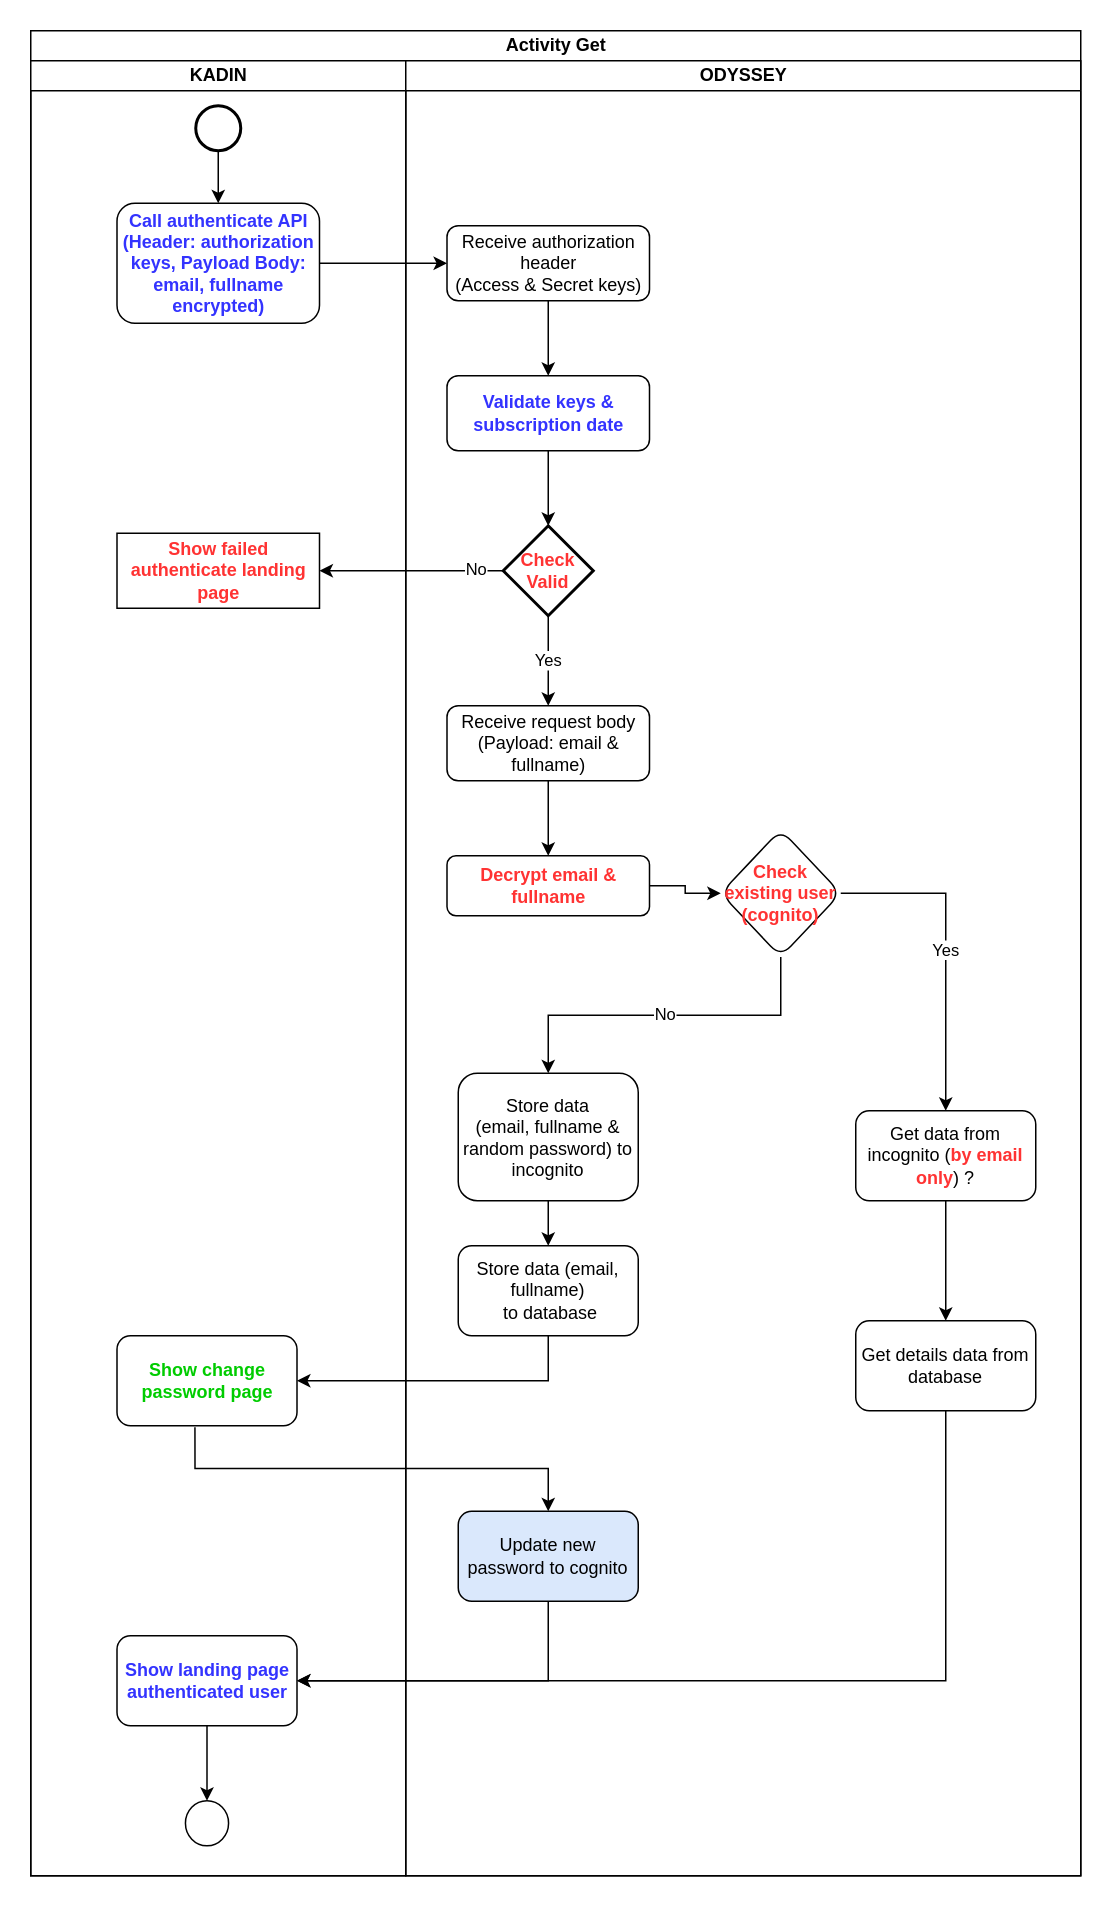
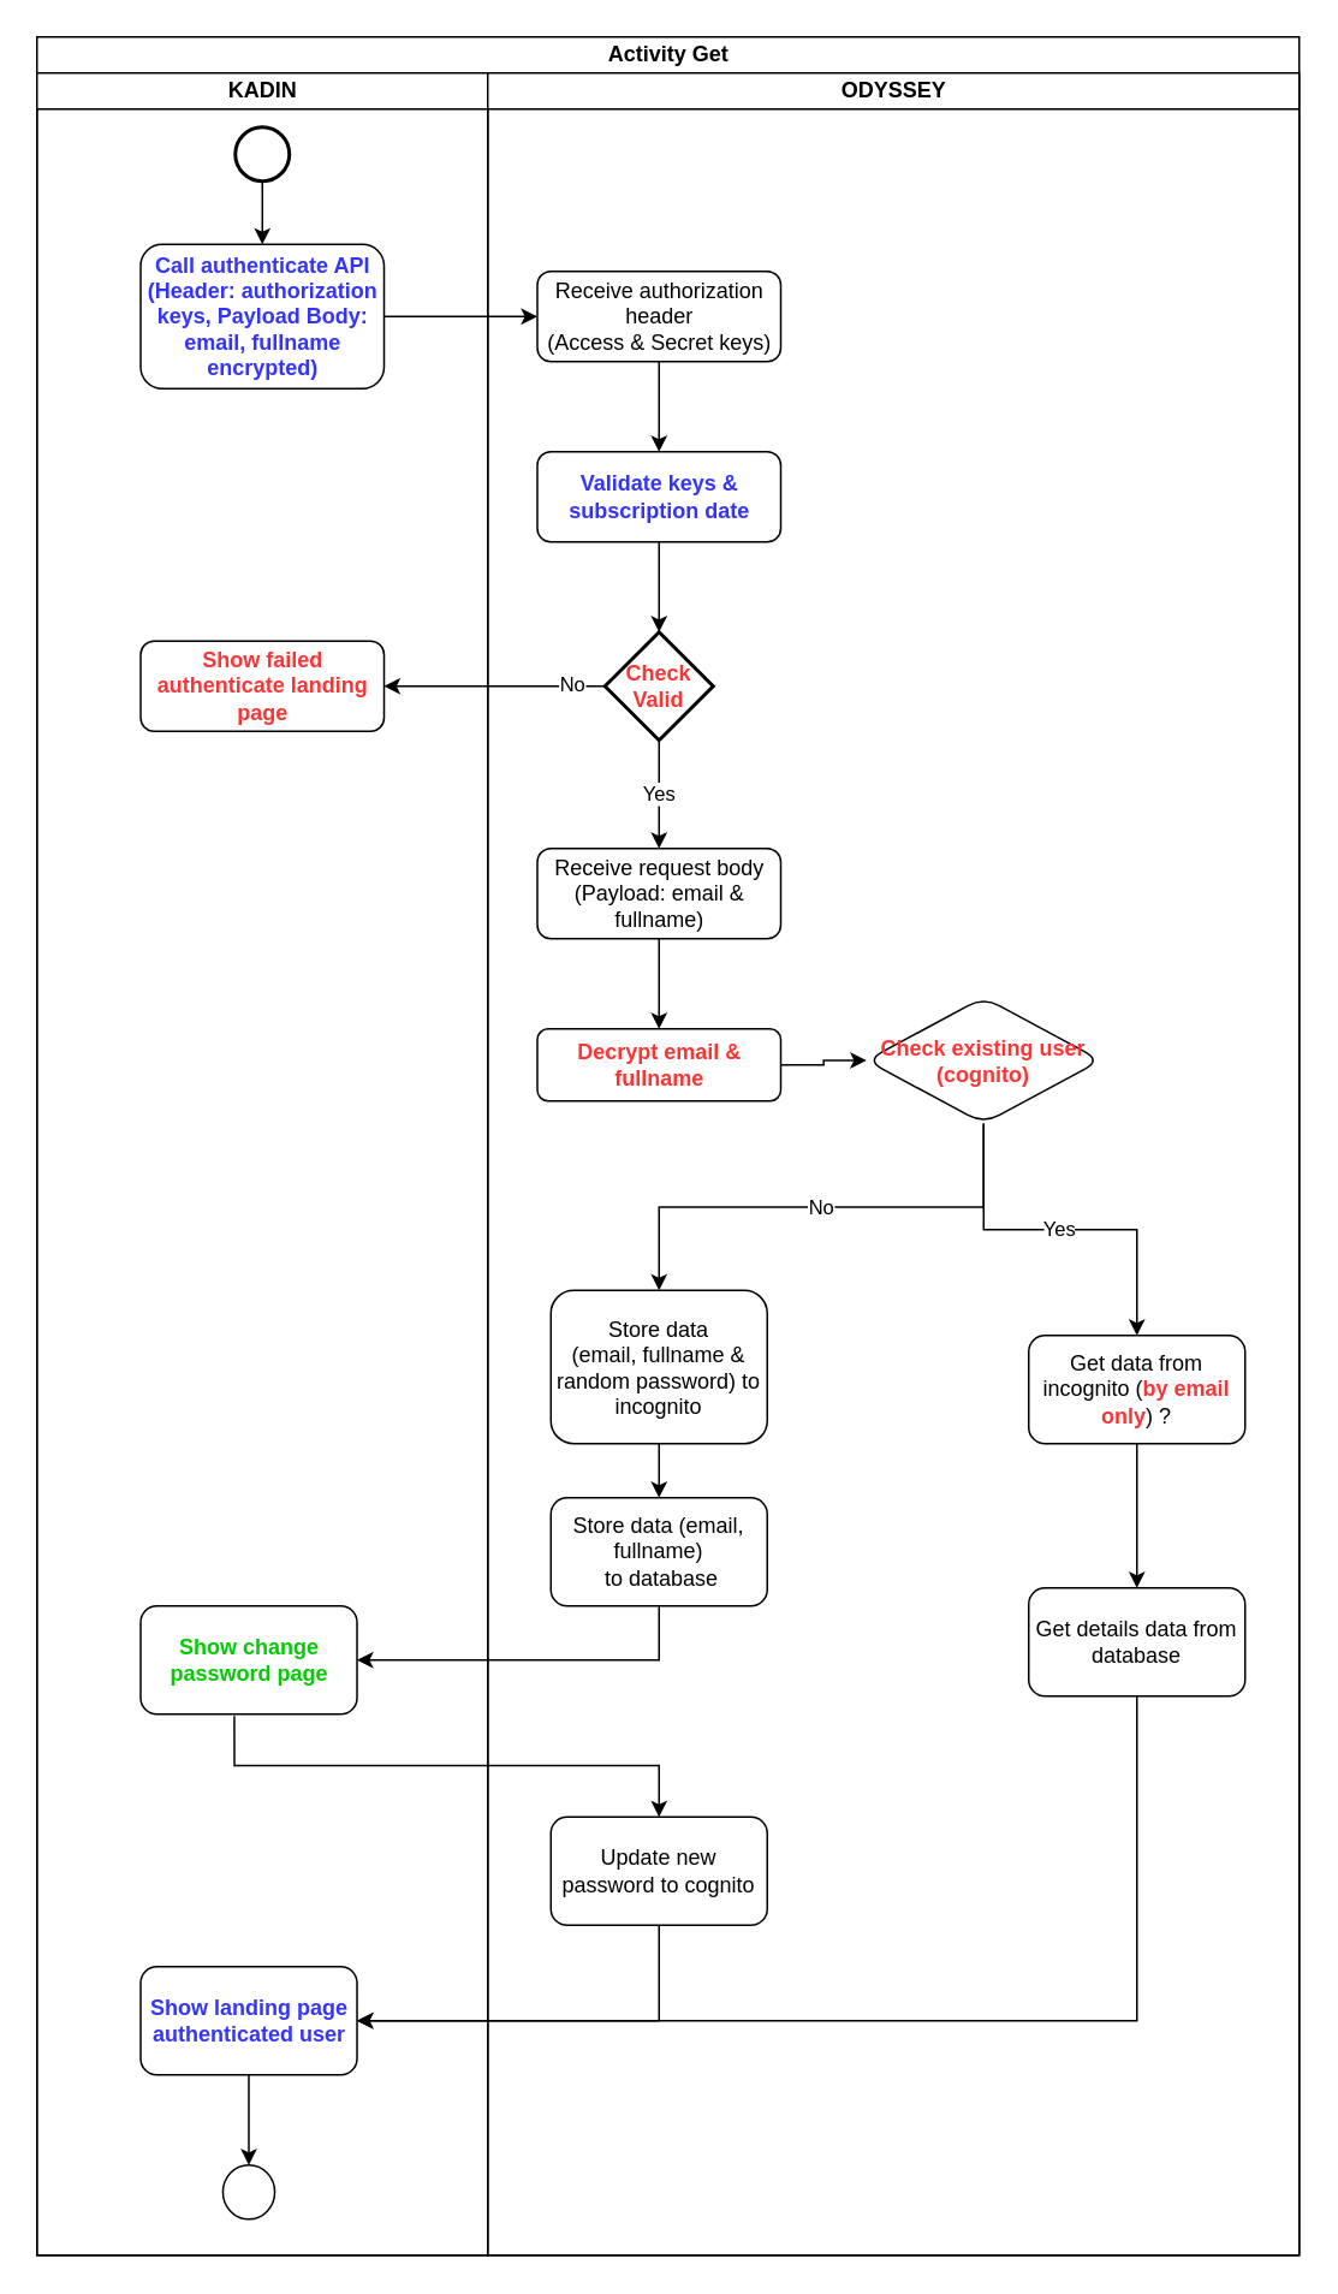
  <mxCell id="0" />
  <mxCell id="1" parent="0" />
  <mxCell id="2" value="Activity Get" style="swimlane;childLayout=stackLayout;resizeParent=1;resizeParentMax=0;startSize=20;html=1;" vertex="1" parent="1"><mxGeometry x="20" y="20" width="700" height="1230" as="geometry" /></mxCell>
  <mxCell id="3" value="KADIN" style="swimlane;startSize=20;html=1;" vertex="1" parent="2"><mxGeometry y="20" width="250" height="1210" as="geometry" /></mxCell>
  <mxCell id="4" value="Call authenticate API (Header: authorization keys, Payload Body: email, fullname encrypted)" style="rounded=1;whiteSpace=wrap;html=1;fontColor=#3333FF;fontStyle=1" vertex="1" parent="3"><mxGeometry x="57.5" y="95" width="135" height="80" as="geometry" /></mxCell>
  <mxCell id="5" value="" style="edgeStyle=orthogonalEdgeStyle;rounded=0;orthogonalLoop=1;jettySize=auto;html=1;" edge="1" parent="3" source="6" target="4"><mxGeometry relative="1" as="geometry" /></mxCell>
  <mxCell id="6" value="" style="strokeWidth=2;html=1;shape=mxgraph.flowchart.start_2;whiteSpace=wrap;" vertex="1" parent="3"><mxGeometry x="110" y="30" width="30" height="30" as="geometry" /></mxCell>
- <mxCell id="7" value="Show failed authenticate landing page" style="whiteSpace=wrap;html=1;fontColor=#FF3333;fontStyle=1;rounded=0;" vertex="1" parent="3"><mxGeometry x="57.5" y="315" width="135" height="50" as="geometry" /></mxCell>
+ <mxCell id="7" value="Show failed authenticate landing page" style="rounded=1;whiteSpace=wrap;html=1;fontColor=#FF3333;fontStyle=1" vertex="1" parent="3"><mxGeometry x="57.5" y="315" width="135" height="50" as="geometry" /></mxCell>
  <mxCell id="8" value="" style="edgeStyle=orthogonalEdgeStyle;rounded=0;orthogonalLoop=1;jettySize=auto;html=1;" edge="1" parent="3" source="9" target="11"><mxGeometry relative="1" as="geometry" /></mxCell>
  <mxCell id="9" value="Show landing page authenticated user" style="whiteSpace=wrap;html=1;rounded=1;fontColor=#3333FF;fontStyle=1" vertex="1" parent="3"><mxGeometry x="57.5" y="1050" width="120" height="60" as="geometry" /></mxCell>
  <mxCell id="10" value="Show change password page" style="whiteSpace=wrap;html=1;rounded=1;fontColor=#00CC00;fontStyle=1" vertex="1" parent="3"><mxGeometry x="57.5" y="850" width="120" height="60" as="geometry" /></mxCell>
  <mxCell id="11" value="" style="ellipse;whiteSpace=wrap;html=1;rounded=1;" vertex="1" parent="3"><mxGeometry x="103.12" y="1160" width="28.75" height="30" as="geometry" /></mxCell>
  <mxCell id="12" style="edgeStyle=orthogonalEdgeStyle;rounded=0;orthogonalLoop=1;jettySize=auto;html=1;" edge="1" parent="2" source="4" target="21"><mxGeometry relative="1" as="geometry" /></mxCell>
  <mxCell id="13" value="" style="edgeStyle=orthogonalEdgeStyle;rounded=0;orthogonalLoop=1;jettySize=auto;html=1;" edge="1" parent="2" source="25" target="7"><mxGeometry relative="1" as="geometry" /></mxCell>
  <mxCell id="14" value="No" style="edgeLabel;html=1;align=center;verticalAlign=middle;resizable=0;points=[];" vertex="1" connectable="0" parent="13"><mxGeometry x="-0.688" y="-2" relative="1" as="geometry"><mxPoint as="offset" /></mxGeometry></mxCell>
  <mxCell id="15" style="edgeStyle=orthogonalEdgeStyle;rounded=0;orthogonalLoop=1;jettySize=auto;html=1;exitX=0.5;exitY=1;exitDx=0;exitDy=0;" edge="1" parent="2" source="36" target="9"><mxGeometry relative="1" as="geometry"><Array as="points"><mxPoint x="610" y="1100" /></Array></mxGeometry></mxCell>
  <mxCell id="16" value="" style="edgeStyle=orthogonalEdgeStyle;rounded=0;orthogonalLoop=1;jettySize=auto;html=1;exitX=0.5;exitY=1;exitDx=0;exitDy=0;" edge="1" parent="2" source="37" target="10"><mxGeometry relative="1" as="geometry" /></mxCell>
  <mxCell id="17" value="" style="edgeStyle=orthogonalEdgeStyle;rounded=0;orthogonalLoop=1;jettySize=auto;html=1;exitX=0.433;exitY=1.017;exitDx=0;exitDy=0;exitPerimeter=0;" edge="1" parent="2" source="10" target="39"><mxGeometry relative="1" as="geometry" /></mxCell>
  <mxCell id="18" value="" style="edgeStyle=orthogonalEdgeStyle;rounded=0;orthogonalLoop=1;jettySize=auto;html=1;exitX=0.5;exitY=1;exitDx=0;exitDy=0;entryX=1;entryY=0.5;entryDx=0;entryDy=0;" edge="1" parent="2" source="39" target="9"><mxGeometry relative="1" as="geometry" /></mxCell>
  <mxCell id="19" value="ODYSSEY" style="swimlane;startSize=20;html=1;" vertex="1" parent="2"><mxGeometry x="250" y="20" width="450" height="1210" as="geometry" /></mxCell>
  <mxCell id="20" style="edgeStyle=orthogonalEdgeStyle;rounded=0;orthogonalLoop=1;jettySize=auto;html=1;" edge="1" parent="19" source="21" target="23"><mxGeometry relative="1" as="geometry" /></mxCell>
  <mxCell id="21" value="Receive authorization header&lt;br&gt;(Access &amp;amp; Secret keys)" style="rounded=1;whiteSpace=wrap;html=1;" vertex="1" parent="19"><mxGeometry x="27.5" y="110" width="135" height="50" as="geometry" /></mxCell>
  <mxCell id="22" value="" style="edgeStyle=orthogonalEdgeStyle;rounded=0;orthogonalLoop=1;jettySize=auto;html=1;" edge="1" parent="19" source="23" target="25"><mxGeometry relative="1" as="geometry" /></mxCell>
  <mxCell id="23" value="Validate keys &amp;amp; subscription date" style="rounded=1;whiteSpace=wrap;html=1;fontColor=#3333FF;fontStyle=1" vertex="1" parent="19"><mxGeometry x="27.5" y="210" width="135" height="50" as="geometry" /></mxCell>
  <mxCell id="24" value="Yes" style="edgeStyle=orthogonalEdgeStyle;rounded=0;orthogonalLoop=1;jettySize=auto;html=1;" edge="1" parent="19" source="25" target="27"><mxGeometry relative="1" as="geometry" /></mxCell>
  <mxCell id="25" value="Check Valid" style="strokeWidth=2;html=1;shape=mxgraph.flowchart.decision;whiteSpace=wrap;fontColor=#FF3333;fontStyle=1" vertex="1" parent="19"><mxGeometry x="65" y="310" width="60" height="60" as="geometry" /></mxCell>
  <mxCell id="26" style="edgeStyle=orthogonalEdgeStyle;rounded=0;orthogonalLoop=1;jettySize=auto;html=1;" edge="1" parent="19" source="27" target="30"><mxGeometry relative="1" as="geometry" /></mxCell>
  <mxCell id="27" value="Receive request body&lt;br&gt;(Payload: email &amp;amp; fullname)" style="rounded=1;whiteSpace=wrap;html=1;" vertex="1" parent="19"><mxGeometry x="27.5" y="430" width="135" height="50" as="geometry" /></mxCell>
  <mxCell id="28" value="No" style="edgeStyle=orthogonalEdgeStyle;rounded=0;orthogonalLoop=1;jettySize=auto;html=1;exitX=0.5;exitY=1;exitDx=0;exitDy=0;" edge="1" parent="19" source="33" target="31"><mxGeometry relative="1" as="geometry" /></mxCell>
  <mxCell id="29" value="" style="edgeStyle=orthogonalEdgeStyle;rounded=0;orthogonalLoop=1;jettySize=auto;html=1;" edge="1" parent="19" source="30" target="33"><mxGeometry relative="1" as="geometry" /></mxCell>
  <mxCell id="30" value="Decrypt email &amp;amp; fullname" style="rounded=1;whiteSpace=wrap;html=1;fontColor=#FF3333;fontStyle=1" vertex="1" parent="19"><mxGeometry x="27.5" y="530" width="135" height="40" as="geometry" /></mxCell>
  <mxCell id="31" value="Store data&lt;br&gt;(email, fullname &amp;amp; random password) to incognito" style="whiteSpace=wrap;html=1;rounded=1;" vertex="1" parent="19"><mxGeometry x="35" y="675" width="120" height="85" as="geometry" /></mxCell>
  <mxCell id="32" value="Yes" style="edgeStyle=orthogonalEdgeStyle;rounded=0;orthogonalLoop=1;jettySize=auto;html=1;" edge="1" parent="19" source="33" target="35"><mxGeometry relative="1" as="geometry" /></mxCell>
- <mxCell id="33" value="Check existing user (cognito)" style="rhombus;whiteSpace=wrap;html=1;rounded=1;fontStyle=1;fontColor=#FF3333;" vertex="1" parent="19"><mxGeometry x="210" y="512.5" width="80" height="85" as="geometry" /></mxCell>
+ <mxCell id="33" value="Check existing user (cognito)" style="rhombus;whiteSpace=wrap;html=1;rounded=1;fontStyle=1;fontColor=#FF3333;" vertex="1" parent="19"><mxGeometry x="210" y="512.5" width="130" height="70" as="geometry" /></mxCell>
  <mxCell id="34" value="" style="edgeStyle=orthogonalEdgeStyle;rounded=0;orthogonalLoop=1;jettySize=auto;html=1;" edge="1" parent="19" source="35" target="36"><mxGeometry relative="1" as="geometry" /></mxCell>
  <mxCell id="35" value="Get data from incognito (&lt;b&gt;&lt;font color=&quot;#ff3333&quot;&gt;by email only&lt;/font&gt;&lt;/b&gt;) ?" style="whiteSpace=wrap;html=1;rounded=1;" vertex="1" parent="19"><mxGeometry x="300" y="700" width="120" height="60" as="geometry" /></mxCell>
  <mxCell id="36" value="Get details data from database" style="whiteSpace=wrap;html=1;rounded=1;" vertex="1" parent="19"><mxGeometry x="300" y="840" width="120" height="60" as="geometry" /></mxCell>
  <mxCell id="37" value="Store data (email, fullname)&lt;br&gt;&amp;nbsp;to database" style="whiteSpace=wrap;html=1;rounded=1;" vertex="1" parent="19"><mxGeometry x="35" y="790" width="120" height="60" as="geometry" /></mxCell>
  <mxCell id="38" value="" style="edgeStyle=orthogonalEdgeStyle;rounded=0;orthogonalLoop=1;jettySize=auto;html=1;" edge="1" parent="19" source="31" target="37"><mxGeometry relative="1" as="geometry" /></mxCell>
- <mxCell id="39" value="Update new password to cognito" style="whiteSpace=wrap;html=1;rounded=1;fillColor=#dae8fc;" vertex="1" parent="19"><mxGeometry x="35" y="967" width="120" height="60" as="geometry" /></mxCell>
+ <mxCell id="39" value="Update new password to cognito" style="whiteSpace=wrap;html=1;rounded=1;" vertex="1" parent="19"><mxGeometry x="35" y="967" width="120" height="60" as="geometry" /></mxCell>
